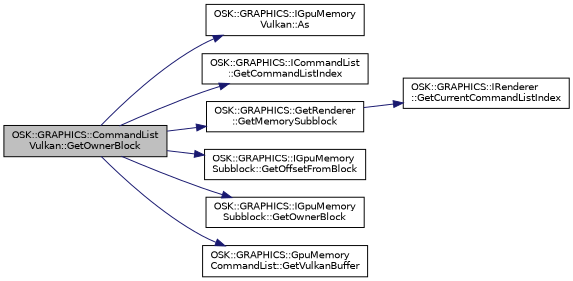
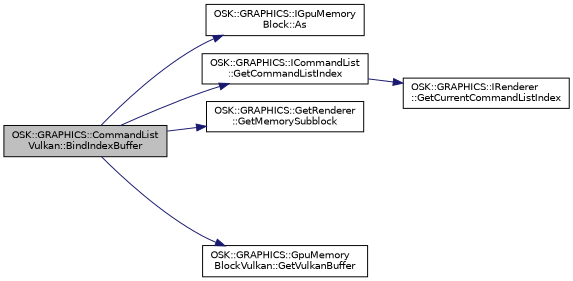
  digraph {
    rankdir=LR
    node [color=black fillcolor=white fontname=Helvetica fontsize=10 shape=record style=filled]
    edge [color=midnightblue fontname=Helvetica fontsize=10 labelfontname=Helvetica labelfontsize=10 style=solid]
-   n1 [fillcolor=grey75 fontcolor=black height=0.2 label="OSK::GRAPHICS::CommandList\lVulkan::GetOwnerBlock" width=0.4]
-   n2 [height=0.2 label="OSK::GRAPHICS::IGpuMemory\lVulkan::As" width=0.4]
+   n1 [fillcolor=grey75 fontcolor=black height=0.2 label="OSK::GRAPHICS::CommandList\lVulkan::BindIndexBuffer" width=0.4]
+   n2 [height=0.2 label="OSK::GRAPHICS::IGpuMemory\lBlock::As" width=0.4]
    n3 [height=0.2 label="OSK::GRAPHICS::ICommandList\l::GetCommandListIndex" width=0.4]
    n4 [height=0.2 label="OSK::GRAPHICS::GetRenderer\l::GetMemorySubblock" width=0.4]
-   n5 [height=0.2 label="OSK::GRAPHICS::IGpuMemory\lSubblock::GetOffsetFromBlock" width=0.4]
-   n6 [height=0.2 label="OSK::GRAPHICS::IGpuMemory\lSubblock::GetOwnerBlock" width=0.4]
-   n7 [height=0.2 label="OSK::GRAPHICS::GpuMemory\lCommandList::GetVulkanBuffer" width=0.4]
+   n7 [height=0.2 label="OSK::GRAPHICS::GpuMemory\lBlockVulkan::GetVulkanBuffer" width=0.4]
    n8 [height=0.2 label="OSK::GRAPHICS::IRenderer\l::GetCurrentCommandListIndex" width=0.4]
    n1 -> n2
    n1 -> n3
    n1 -> n4
-   n1 -> n5
-   n1 -> n6
    n1 -> n7
-   n4 -> n8
+   n3 -> n8
  }
